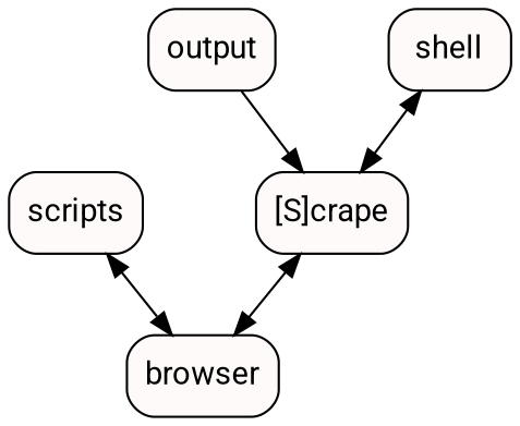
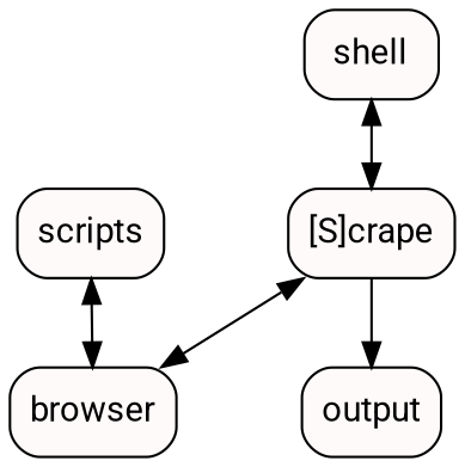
  digraph {
    fontname=Roboto
    nodesep=0.7
    node [fillcolor=snow fontname=Roboto shape=box style="rounded,filled"]
    edge [dir=both fontname=Roboto]
    "[S]crape"
    scripts
    output
    browser
    shell
    subgraph sub_1 {
      rank=same
      "[S]crape"
      scripts
    }
-   output -> "[S]crape" [dir=forward]
+   "[S]crape" -> output [dir=forward]
    scripts -> browser
    browser -> "[S]crape"
    shell -> "[S]crape"
  }
